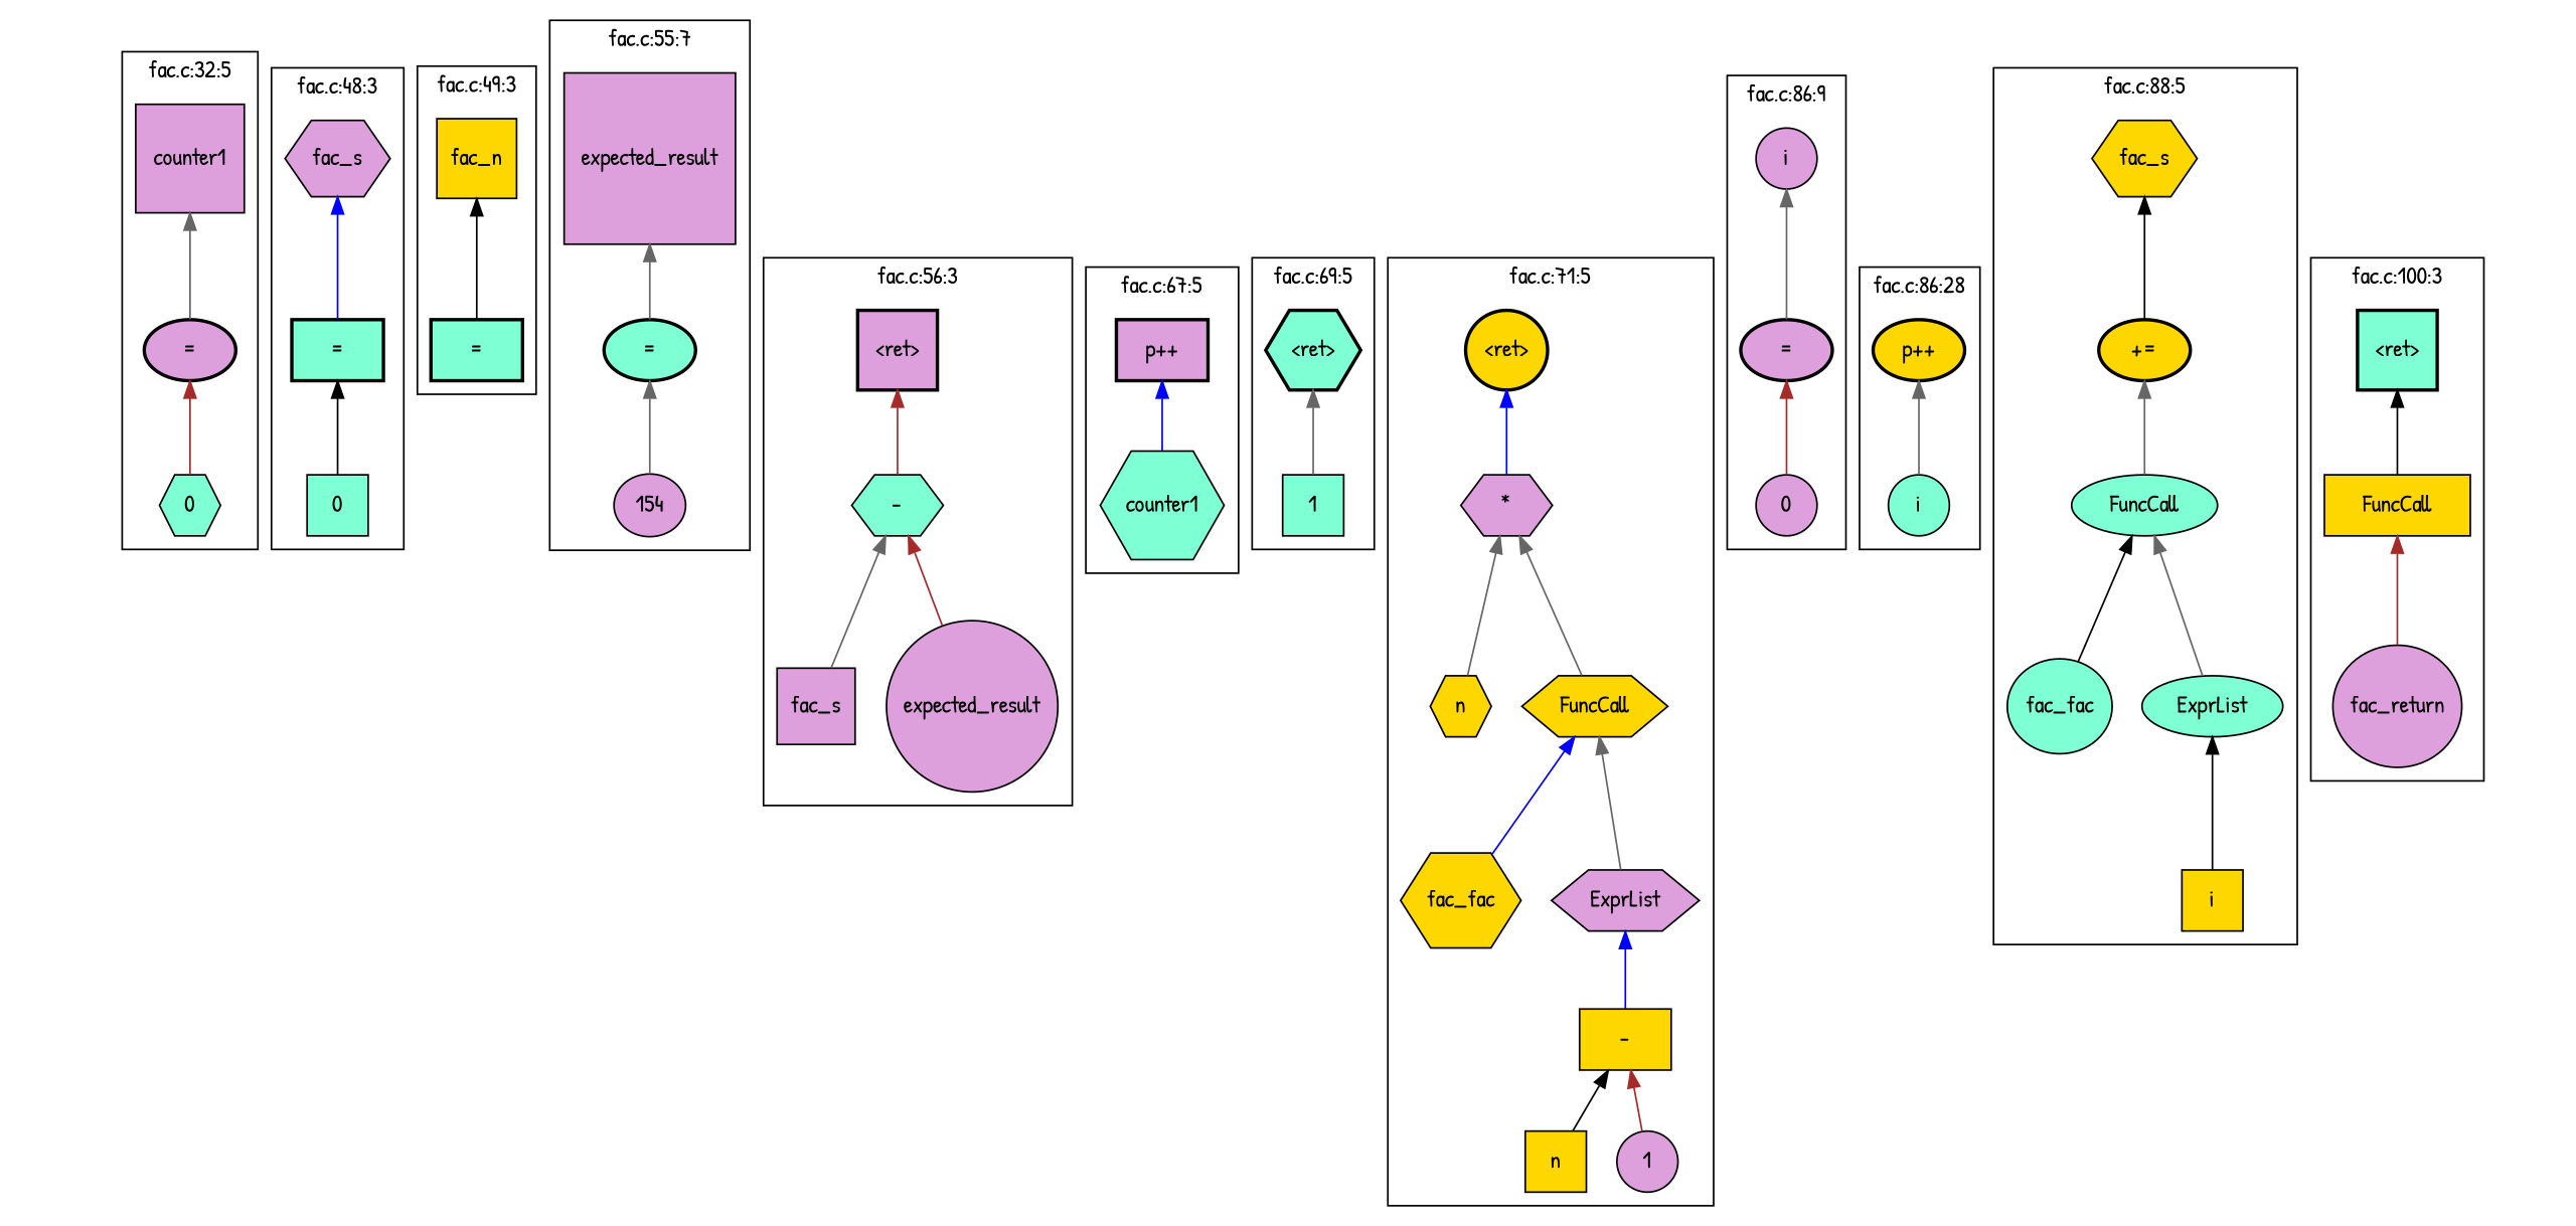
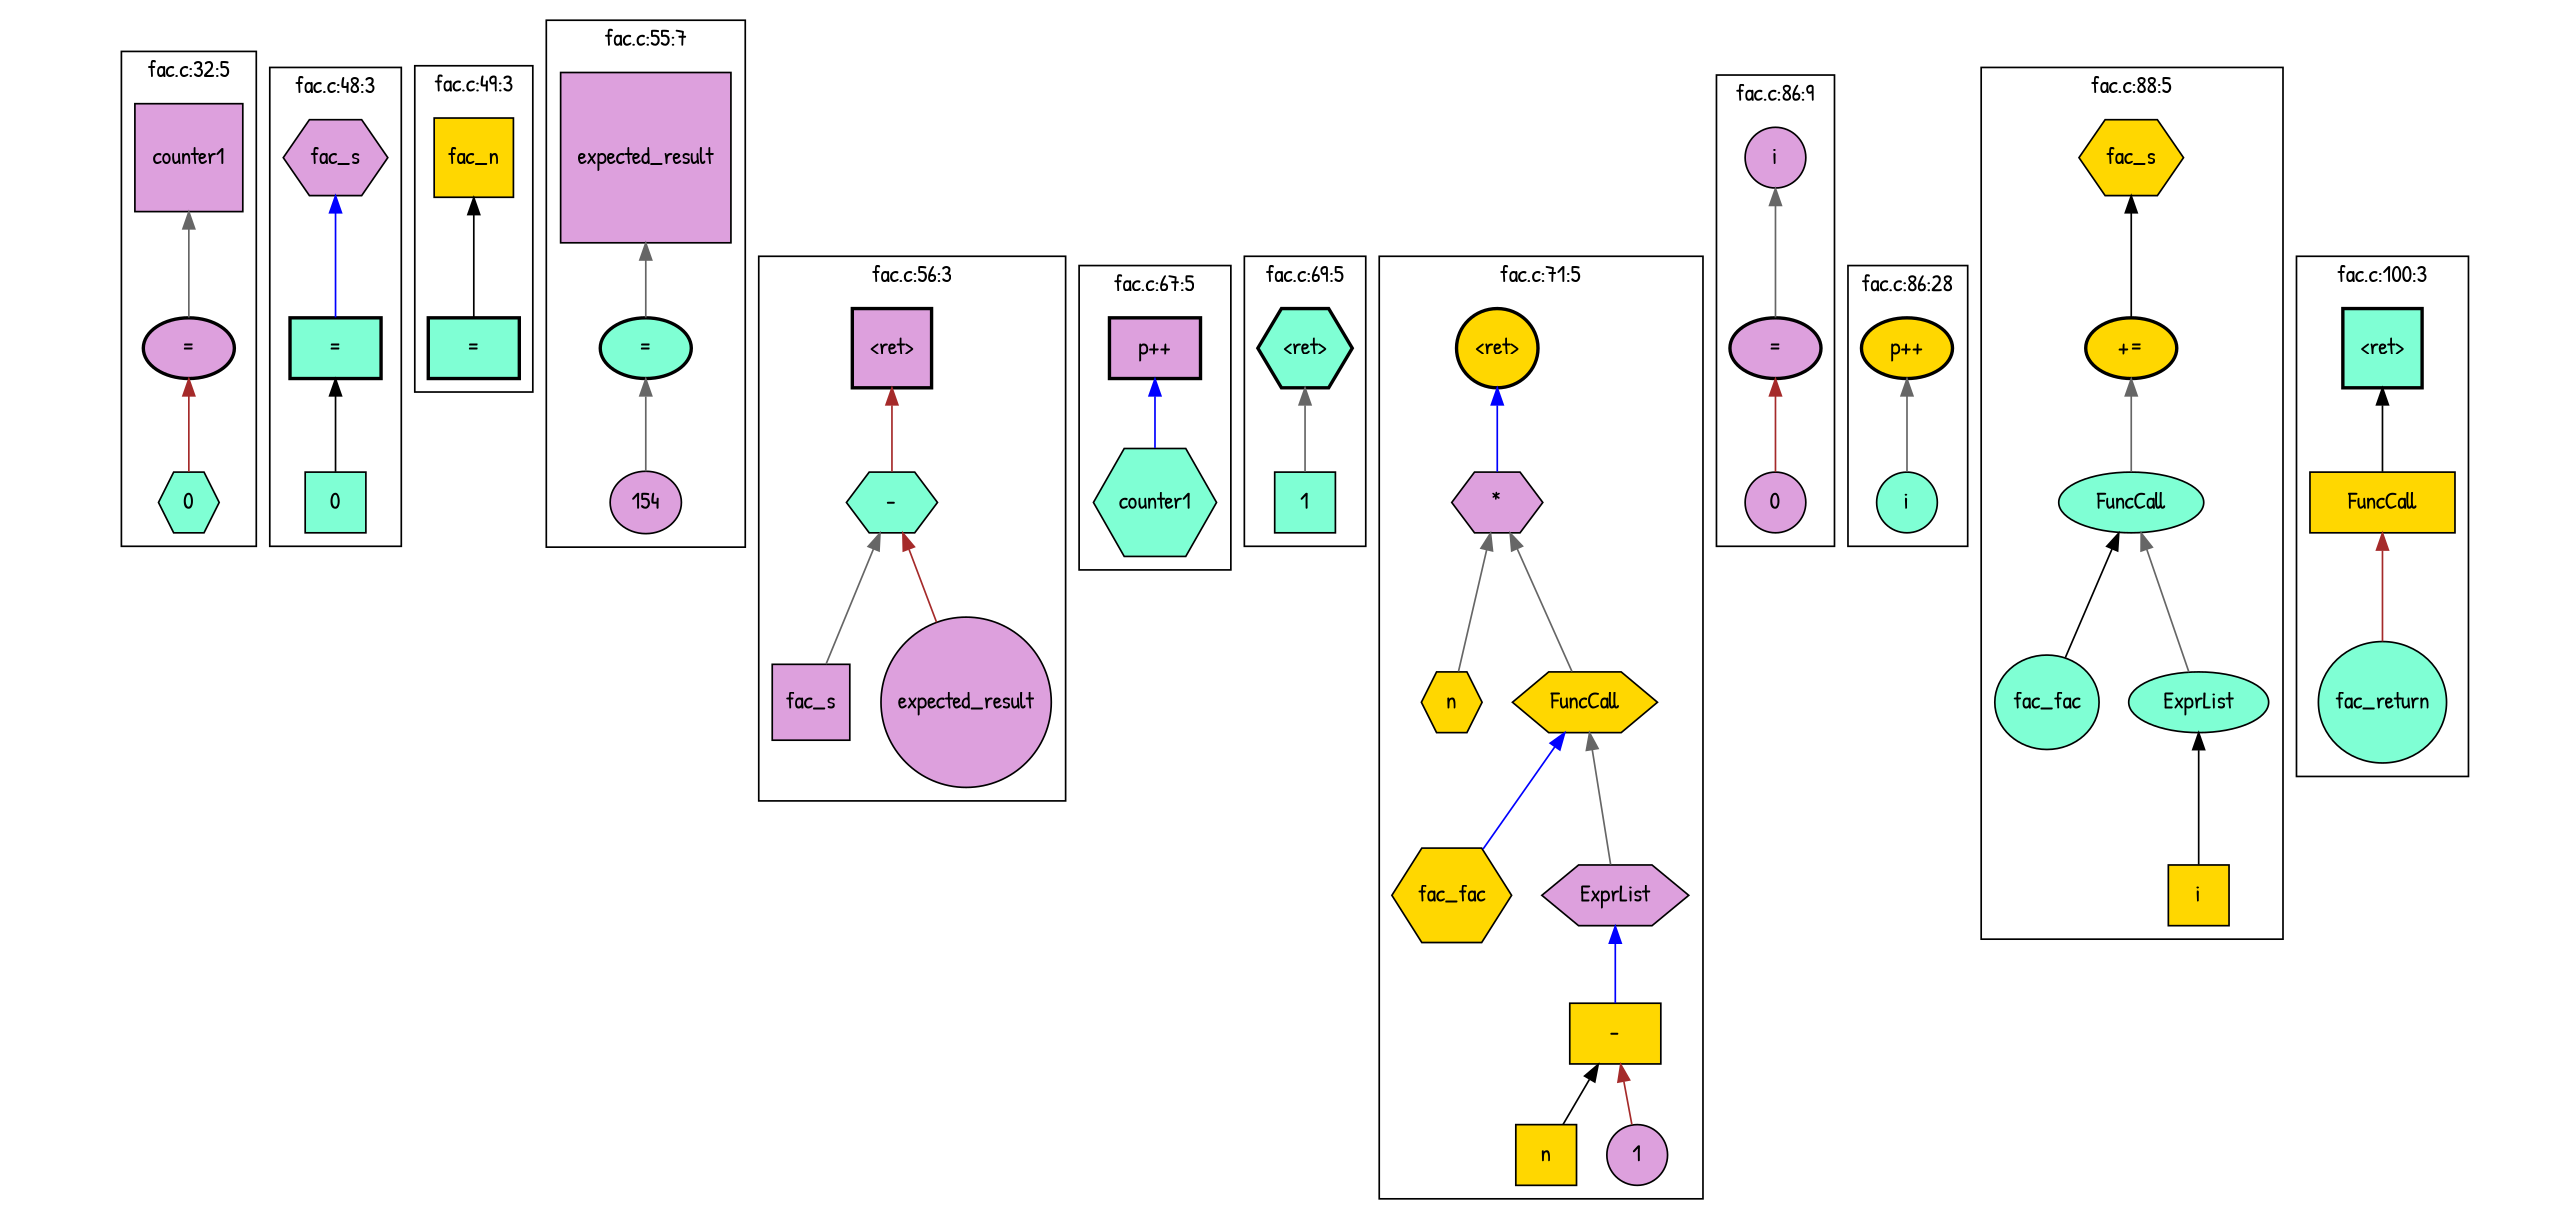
  strict graph {
    fontname="Patrick Hand"
    newrank=true
    node [fontname="Patrick Hand" style=filled fillcolor=plum shape=ellipse]
    edge [fontname="Patrick Hand" dir=back]
    rank2 [height=0.5 style=invis width=0.013889 fillcolor="" shape=""]
    n2 [height=0.5 label="=" style="filled,bold" width=0.75]
    n3 [fillcolor=aquamarine height=0.5 label="=" shape=box style="filled,bold" width=0.75]
    n4 [fillcolor=aquamarine height=0.5 label="=" shape=box style="filled,bold" width=0.75]
    n5 [fillcolor=aquamarine height=0.5 label="=" style="filled,bold" width=0.75]
    n6 [height=0.65278 label="\<ret\>" shape=box style="filled,bold" width=0.65278]
    n7 [height=0.5 label="p++" shape=box style="filled,bold" width=0.75]
    n8 [fillcolor=aquamarine height=0.65278 label="\<ret\>" shape=hexagon style="filled,bold" width=0.65278]
    n9 [fillcolor=gold height=0.65278 label="\<ret\>" style="filled,bold" width=0.65278]
    n10 [height=0.5 label="=" style="filled,bold" width=0.75]
    n11 [fillcolor=gold height=0.5 label="p++" style="filled,bold" width=0.75]
    n12 [fillcolor=gold height=0.5 label="+=" style="filled,bold" width=0.75]
    n13 [fillcolor=aquamarine height=0.65278 label="\<ret\>" shape=box style="filled,bold" width=0.65278]
    end [height=0.5 style=invis width=0.013889 fillcolor="" shape=""]
    n15 [height=0.5 label="*" shape=hexagon width=0.75]
    n16 [fillcolor=gold height=0.5 label=n shape=hexagon width=0.5]
    n17 [fillcolor=gold height=0.5 label=FuncCall shape=hexagon width=1.1916]
    n18 [fillcolor=gold height=0.77778 label=fac_fac shape=hexagon width=0.77778]
    n19 [height=0.5 label=ExprList shape=hexagon width=1.1555]
    n20 [fillcolor=gold height=0.5 label="-" shape=box width=0.75]
    n21 [fillcolor=gold height=0.5 label=n shape=box width=0.5]
    n22 [height=0.5 label=1 width=0.5]
    n23 [fillcolor=aquamarine height=0.5 label=0 shape=hexagon width=0.5]
    n24 [height=0.88889 label=counter1 shape=box width=0.88889]
    n25 [fillcolor=aquamarine height=0.5 label=0 shape=box width=0.5]
    n26 [height=0.625 label=fac_s shape=hexagon width=0.625]
    n27 [fillcolor=gold height=0.65278 label=fac_n shape=box width=0.65278]
    n28 [height=0.51389 label=154 width=0.51389]
    n29 [height=1.4028 label=expected_result shape=box width=1.4028]
    n30 [fillcolor=aquamarine height=0.5 label="-" shape=hexagon width=0.75]
    n31 [height=0.625 label=fac_s shape=box width=0.625]
    n32 [height=1.4028 label=expected_result width=1.4028]
    n33 [fillcolor=aquamarine height=0.88889 label=counter1 shape=hexagon width=0.88889]
    n34 [fillcolor=aquamarine height=0.5 label=1 shape=box width=0.5]
    n35 [fillcolor=gold height=0.5 label=FuncCall shape=box width=1.1916]
-   n36 [height=1 label=fac_return width=1]
+   n36 [fillcolor=aquamarine height=1 label=fac_return width=1]
    n37 [height=0.5 label=0 width=0.5]
    n38 [height=0.5 label=i width=0.5]
    n39 [fillcolor=aquamarine height=0.5 label=i width=0.5]
    n40 [fillcolor=aquamarine height=0.5 label=FuncCall width=1.1916]
    n41 [fillcolor=aquamarine height=0.77778 label=fac_fac width=0.77778]
    n42 [fillcolor=aquamarine height=0.5 label=ExprList width=1.1555]
    n43 [fillcolor=gold height=0.5 label=i shape=box width=0.5]
    n44 [fillcolor=gold height=0.625 label=fac_s shape=hexagon width=0.625]
    rank1 [height=0.5 style=invis width=0.013889 fillcolor="" shape=""]
    subgraph sub_1 {
      rank=same
      rankdir=LR
      rank2
      n2
      n3
      n4
      n5
      n6
      n7
      n8
      n9
      n10
      n11
      n12
      n13
      end
    }
    subgraph cluster_2 {
      label="fac.c:71:5"
      n9
      n15
      n16
      n17
      n18
      n19
      n20
      n21
      n22
    }
    subgraph cluster_3 {
      label="fac.c:32:5"
      n2
      n23
      n24
    }
    subgraph cluster_4 {
      label="fac.c:48:3"
      n3
      n25
      n26
    }
    subgraph cluster_5 {
      label="fac.c:49:3"
      n4
      n27
    }
    subgraph cluster_6 {
      label="fac.c:55:7"
      n5
      n28
      n29
    }
    subgraph cluster_7 {
      label="fac.c:56:3"
      n6
      n30
      n31
      n32
    }
    subgraph cluster_8 {
      label="fac.c:67:5"
      n7
      n33
    }
    subgraph cluster_9 {
      label="fac.c:69:5"
      n8
      n34
    }
    subgraph cluster_10 {
      label="fac.c:100:3"
      n13
      n35
      n36
    }
    subgraph cluster_11 {
      label="fac.c:86:9"
      n10
      n37
      n38
    }
    subgraph cluster_12 {
      label="fac.c:86:28"
      n11
      n39
    }
    subgraph cluster_13 {
      label="fac.c:88:5"
      n12
      n40
      n41
      n42
      n43
      n44
    }
    rank2 -- n2 [style=invis dir=""]
    n2 -- n3 [style=invis dir=""]
    n2 -- n23 [color=brown]
    n3 -- n4 [style=invis dir=""]
    n3 -- n25 [color=black]
    n4 -- n5 [style=invis dir=""]
    n5 -- n6 [style=invis dir=""]
    n5 -- n28 [color=gray40]
    n6 -- n7 [style=invis dir=""]
    n6 -- n30 [color=brown]
    n7 -- n8 [style=invis dir=""]
    n7 -- n33 [color=blue]
    n8 -- n9 [style=invis dir=""]
    n8 -- n34 [color=gray40]
    n9 -- n10 [style=invis dir=""]
    n9 -- n15 [color=blue]
    n10 -- n11 [style=invis dir=""]
    n10 -- n37 [color=brown]
    n11 -- n12 [style=invis dir=""]
    n11 -- n39 [color=gray40]
    n12 -- n13 [style=invis dir=""]
    n12 -- n40 [color=gray40]
    n13 -- end [style=invis dir=""]
    n13 -- n35 [color=black]
    n15 -- n16 [color=gray40]
    n15 -- n17 [color=gray40]
    n17 -- n18 [color=blue]
    n17 -- n19 [color=gray40]
    n19 -- n20 [color=blue]
    n20 -- n21 [color=black]
    n20 -- n22 [color=brown]
    n24 -- n2 [color=gray40]
    n26 -- n3 [color=blue]
    n27 -- n4 [color=black]
    n29 -- n5 [color=gray40]
    n30 -- n31 [color=gray40]
    n30 -- n32 [color=brown]
    n35 -- n36 [color=brown]
    n38 -- n10 [color=gray40]
    n40 -- n41 [color=black]
    n40 -- n42 [color=gray40]
    n42 -- n43 [color=black]
    n44 -- n12 [color=black]
    rank1 -- rank2 [style=invis dir=""]
  }
